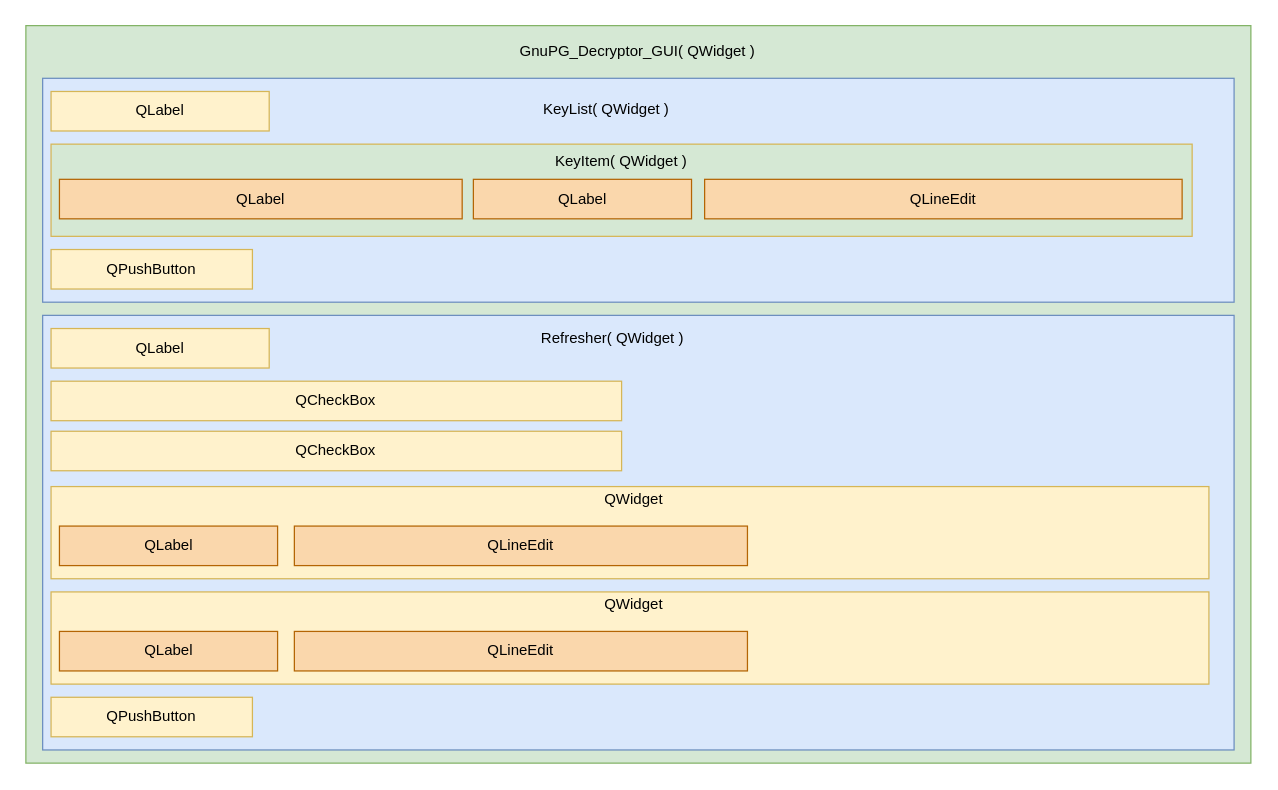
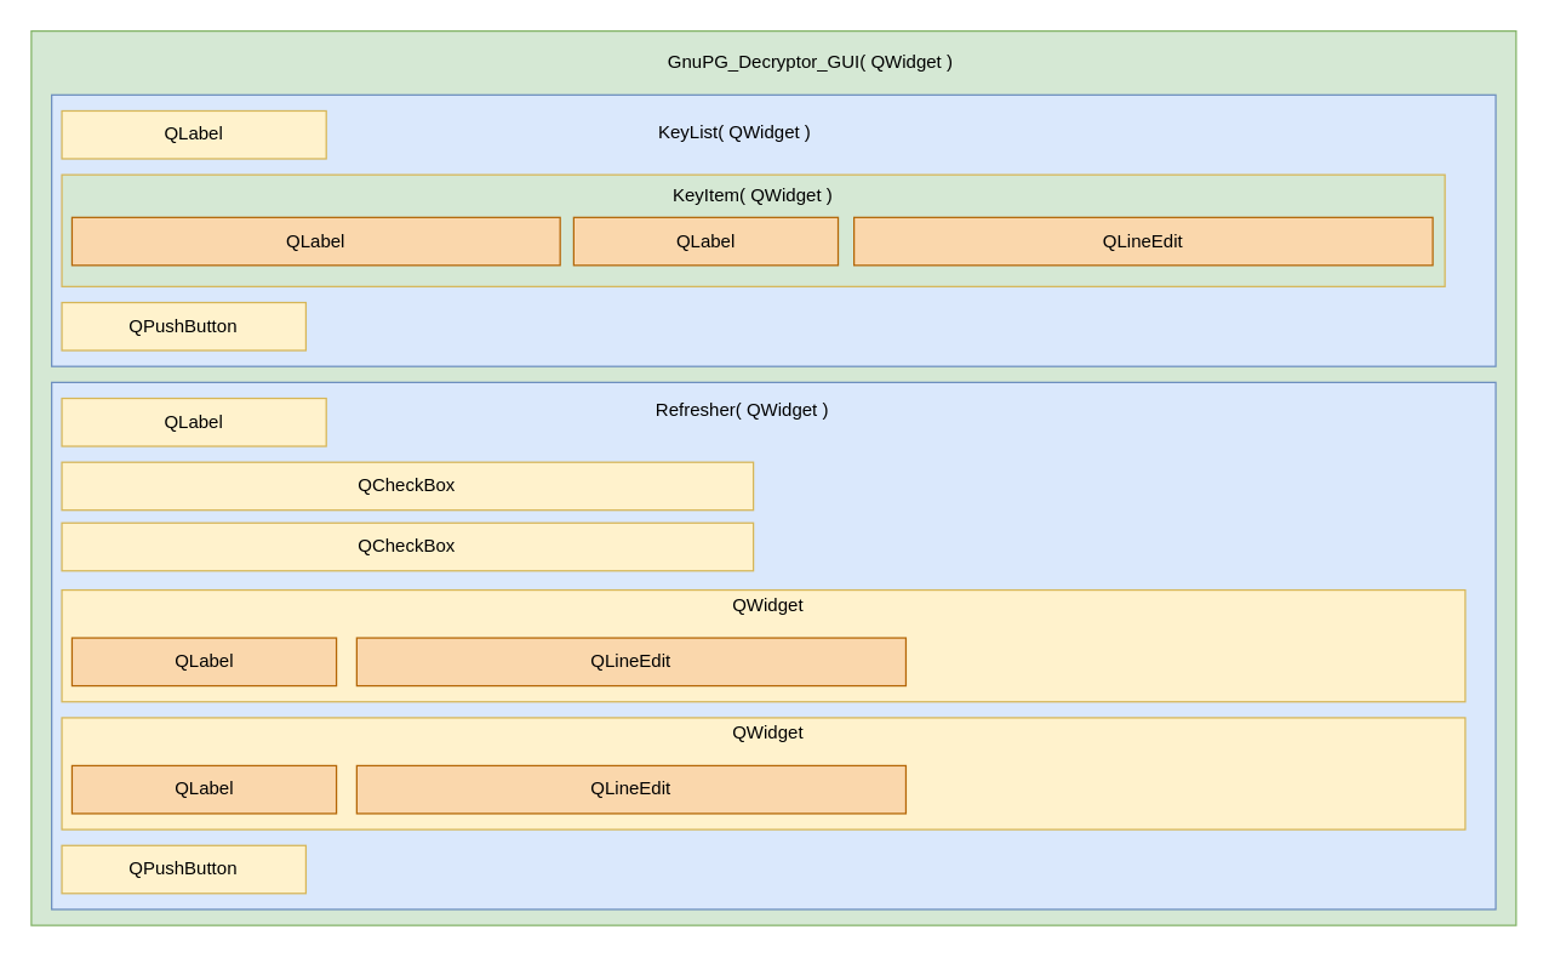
  <mxCell id="0" />
  <mxCell id="1" parent="0" />
  <mxCell id="2" value="" style="group" parent="1" vertex="1" connectable="0"><mxGeometry x="20" y="20" width="980" height="590" as="geometry" /></mxCell>
  <mxCell id="3" value="" style="rounded=0;whiteSpace=wrap;html=1;shadow=0;fillColor=#d5e8d4;strokeColor=#82b366;" parent="2" vertex="1"><mxGeometry width="980" height="590" as="geometry" /></mxCell>
- <mxCell id="4" value="GnuPG_Decryptor_GUI( QWidget )" style="text;html=1;strokeColor=none;fillColor=none;align=center;verticalAlign=middle;whiteSpace=wrap;rounded=0;shadow=0;" parent="2" vertex="1"><mxGeometry x="342.329" y="10.536" width="295.342" height="21.071" as="geometry" /></mxCell>
+ <mxCell id="4" value="GnuPG_Decryptor_GUI( QWidget )" style="text;html=1;strokeColor=none;fillColor=none;align=center;verticalAlign=middle;whiteSpace=wrap;rounded=0;shadow=0;" parent="2" vertex="1"><mxGeometry x="367.329" y="10.536" width="295.342" height="21.071" as="geometry" /></mxCell>
  <mxCell id="5" value="" style="rounded=0;whiteSpace=wrap;html=1;shadow=0;fillColor=#dae8fc;strokeColor=#6c8ebf;" parent="2" vertex="1"><mxGeometry x="13.425" y="42.143" width="953.151" height="179.107" as="geometry" /></mxCell>
  <mxCell id="6" value="" style="rounded=0;whiteSpace=wrap;html=1;shadow=0;fillColor=#dae8fc;strokeColor=#6c8ebf;" parent="2" vertex="1"><mxGeometry x="13.425" y="231.786" width="953.151" height="347.679" as="geometry" /></mxCell>
  <mxCell id="7" value="KeyList( QWidget )" style="text;html=1;align=center;verticalAlign=middle;resizable=0;points=[];autosize=1;" parent="2" vertex="1"><mxGeometry x="404.452" y="57.143" width="120" height="20" as="geometry" /></mxCell>
  <mxCell id="8" value="Refresher( QWidget )" style="text;html=1;align=center;verticalAlign=middle;resizable=0;points=[];autosize=1;" parent="2" vertex="1"><mxGeometry x="404.45" y="240.001" width="130" height="20" as="geometry" /></mxCell>
  <mxCell id="9" value="QLabel" style="rounded=0;whiteSpace=wrap;html=1;shadow=0;fillColor=#fff2cc;strokeColor=#d6b656;" parent="2" vertex="1"><mxGeometry x="20.137" y="52.679" width="174.521" height="31.607" as="geometry" /></mxCell>
  <mxCell id="10" value="QPushButton" style="rounded=0;whiteSpace=wrap;html=1;shadow=0;fillColor=#fff2cc;strokeColor=#d6b656;" parent="2" vertex="1"><mxGeometry x="20.137" y="179.107" width="161.096" height="31.607" as="geometry" /></mxCell>
  <mxCell id="11" value="QLabel" style="rounded=0;whiteSpace=wrap;html=1;shadow=0;fillColor=#fff2cc;strokeColor=#d6b656;" parent="2" vertex="1"><mxGeometry x="20.137" y="242.321" width="174.521" height="31.607" as="geometry" /></mxCell>
  <mxCell id="12" value="QPushButton" style="rounded=0;whiteSpace=wrap;html=1;shadow=0;fillColor=#fff2cc;strokeColor=#d6b656;" parent="2" vertex="1"><mxGeometry x="20.137" y="537.321" width="161.096" height="31.607" as="geometry" /></mxCell>
  <mxCell id="13" value="QCheckBox" style="rounded=0;whiteSpace=wrap;html=1;shadow=0;fillColor=#fff2cc;strokeColor=#d6b656;" parent="2" vertex="1"><mxGeometry x="20.137" y="284.464" width="456.438" height="31.607" as="geometry" /></mxCell>
  <mxCell id="14" value="QCheckBox" style="rounded=0;whiteSpace=wrap;html=1;shadow=0;fillColor=#fff2cc;strokeColor=#d6b656;" parent="2" vertex="1"><mxGeometry x="20.137" y="324.5" width="456.438" height="31.607" as="geometry" /></mxCell>
  <mxCell id="15" value="" style="rounded=0;whiteSpace=wrap;html=1;shadow=0;fillColor=#fff2cc;strokeColor=#d6b656;" parent="2" vertex="1"><mxGeometry x="20.137" y="368.75" width="926.301" height="73.75" as="geometry" /></mxCell>
  <mxCell id="16" value="QWidget" style="text;html=1;align=center;verticalAlign=middle;resizable=0;points=[];autosize=1;" parent="2" vertex="1"><mxGeometry x="456.438" y="368.75" width="60" height="20" as="geometry" /></mxCell>
  <mxCell id="17" value="" style="rounded=0;whiteSpace=wrap;html=1;shadow=0;fillColor=#fff2cc;strokeColor=#d6b656;" parent="2" vertex="1"><mxGeometry x="20.137" y="453.036" width="926.301" height="73.75" as="geometry" /></mxCell>
  <mxCell id="18" value="QLabel" style="rounded=0;whiteSpace=wrap;html=1;shadow=0;fillColor=#fad7ac;strokeColor=#b46504;" parent="2" vertex="1"><mxGeometry x="26.849" y="400.357" width="174.521" height="31.607" as="geometry" /></mxCell>
  <mxCell id="19" value="QLabel" style="rounded=0;whiteSpace=wrap;html=1;shadow=0;fillColor=#fad7ac;strokeColor=#b46504;" parent="2" vertex="1"><mxGeometry x="26.849" y="484.643" width="174.521" height="31.607" as="geometry" /></mxCell>
  <mxCell id="20" value="QWidget" style="text;html=1;align=center;verticalAlign=middle;resizable=0;points=[];autosize=1;" parent="2" vertex="1"><mxGeometry x="456.438" y="453.036" width="60" height="20" as="geometry" /></mxCell>
  <mxCell id="21" value="QLineEdit" style="rounded=0;whiteSpace=wrap;html=1;shadow=0;fillColor=#fad7ac;strokeColor=#b46504;" parent="2" vertex="1"><mxGeometry x="214.795" y="484.643" width="362.466" height="31.607" as="geometry" /></mxCell>
  <mxCell id="22" value="QLineEdit" style="rounded=0;whiteSpace=wrap;html=1;shadow=0;fillColor=#fad7ac;strokeColor=#b46504;" parent="2" vertex="1"><mxGeometry x="214.795" y="400.357" width="362.466" height="31.607" as="geometry" /></mxCell>
  <mxCell id="23" value="KeyItem( QWidget )" style="rounded=0;whiteSpace=wrap;html=1;shadow=0;fillColor=#d5e8d4;strokeColor=#d6b656;align=center;horizontal=1;verticalAlign=top;" parent="2" vertex="1"><mxGeometry x="20.137" y="94.821" width="912.877" height="73.75" as="geometry" /></mxCell>
  <mxCell id="24" value="QLabel" style="rounded=0;whiteSpace=wrap;html=1;shadow=0;fillColor=#fad7ac;strokeColor=#b46504;" parent="2" vertex="1"><mxGeometry x="26.854" y="122.964" width="322.192" height="31.607" as="geometry" /></mxCell>
  <mxCell id="25" value="QLineEdit" style="rounded=0;whiteSpace=wrap;html=1;shadow=0;fillColor=#fad7ac;strokeColor=#b46504;" parent="2" vertex="1"><mxGeometry x="543" y="122.96" width="382" height="31.61" as="geometry" /></mxCell>
  <mxCell id="26" value="QLabel" style="rounded=0;whiteSpace=wrap;html=1;shadow=0;fillColor=#fad7ac;strokeColor=#b46504;" parent="2" vertex="1"><mxGeometry x="358" y="122.964" width="174.521" height="31.607" as="geometry" /></mxCell>
